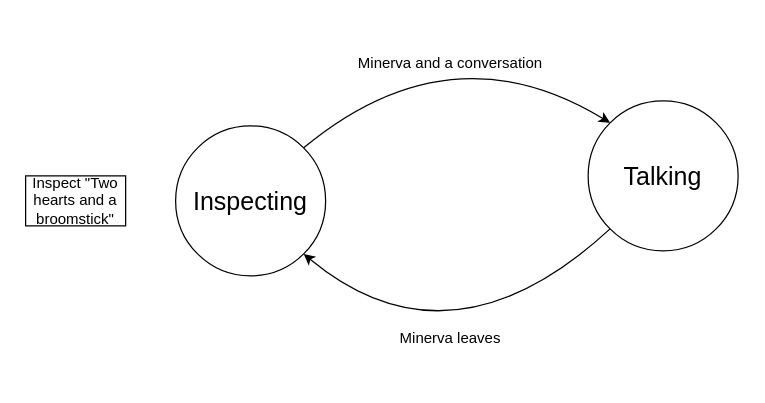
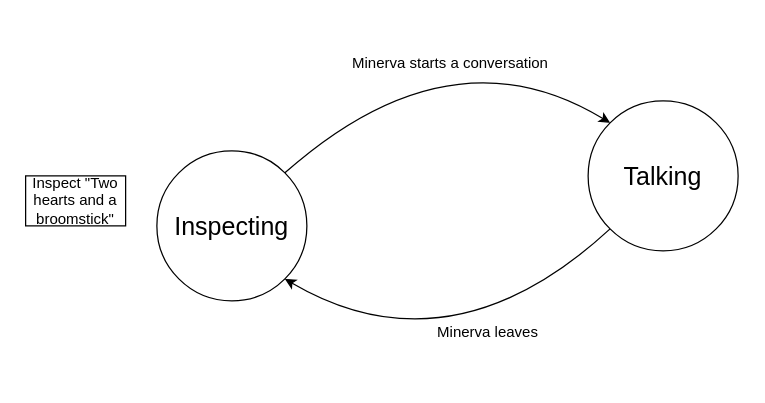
  <mxCell id="0" />
  <mxCell id="1" parent="0" />
- <mxCell id="2" value="&lt;span style=&quot;font-size: 20px&quot;&gt;Inspecting&lt;/span&gt;" style="ellipse;whiteSpace=wrap;html=1;aspect=fixed;" vertex="1" parent="1"><mxGeometry x="140" y="100" width="120" height="120" as="geometry" /></mxCell>
+ <mxCell id="2" value="&lt;span style=&quot;font-size: 20px&quot;&gt;Inspecting&lt;/span&gt;" style="ellipse;whiteSpace=wrap;html=1;aspect=fixed;" vertex="1" parent="1"><mxGeometry x="125" y="120" width="120" height="120" as="geometry" /></mxCell>
  <mxCell id="3" value="Inspect &quot;Two hearts and a broomstick&quot;" style="rounded=0;whiteSpace=wrap;html=1;" vertex="1" parent="1"><mxGeometry x="20" y="140" width="80" height="40" as="geometry" /></mxCell>
  <mxCell id="4" value="&lt;font style=&quot;font-size: 20px&quot;&gt;Talking&lt;/font&gt;" style="ellipse;whiteSpace=wrap;html=1;aspect=fixed;" vertex="1" parent="1"><mxGeometry x="470" y="80" width="120" height="120" as="geometry" /></mxCell>
  <mxCell id="5" value="" style="endArrow=classic;html=1;exitX=1;exitY=0;exitDx=0;exitDy=0;entryX=0;entryY=0;entryDx=0;entryDy=0;curved=1;" edge="1" parent="1" source="2" target="4"><mxGeometry width="50" height="50" relative="1" as="geometry"><mxPoint x="380" y="150" as="sourcePoint" /><mxPoint x="430" y="100" as="targetPoint" /><Array as="points"><mxPoint x="360" y="20" /></Array></mxGeometry></mxCell>
- <mxCell id="6" value="Minerva and a conversation" style="text;html=1;strokeColor=none;fillColor=none;align=center;verticalAlign=middle;whiteSpace=wrap;rounded=0;" vertex="1" parent="1"><mxGeometry x="260" y="40" width="200" height="20" as="geometry" /></mxCell>
+ <mxCell id="6" value="Minerva starts a conversation" style="text;html=1;strokeColor=none;fillColor=none;align=center;verticalAlign=middle;whiteSpace=wrap;rounded=0;" vertex="1" parent="1"><mxGeometry x="260" y="40" width="200" height="20" as="geometry" /></mxCell>
  <mxCell id="7" value="" style="endArrow=classic;html=1;exitX=0;exitY=1;exitDx=0;exitDy=0;entryX=1;entryY=1;entryDx=0;entryDy=0;curved=1;" edge="1" parent="1" source="4" target="2"><mxGeometry width="50" height="50" relative="1" as="geometry"><mxPoint x="380" y="130" as="sourcePoint" /><mxPoint x="430" y="80" as="targetPoint" /><Array as="points"><mxPoint x="360" y="300" /></Array></mxGeometry></mxCell>
- <mxCell id="8" value="Minerva leaves" style="text;html=1;strokeColor=none;fillColor=none;align=center;verticalAlign=middle;whiteSpace=wrap;rounded=0;" vertex="1" parent="1"><mxGeometry x="260" y="260" width="200" height="20" as="geometry" /></mxCell>
+ <mxCell id="8" value="Minerva leaves" style="text;html=1;strokeColor=none;fillColor=none;align=center;verticalAlign=middle;whiteSpace=wrap;rounded=0;" vertex="1" parent="1"><mxGeometry x="290" y="255" width="200" height="20" as="geometry" /></mxCell>
